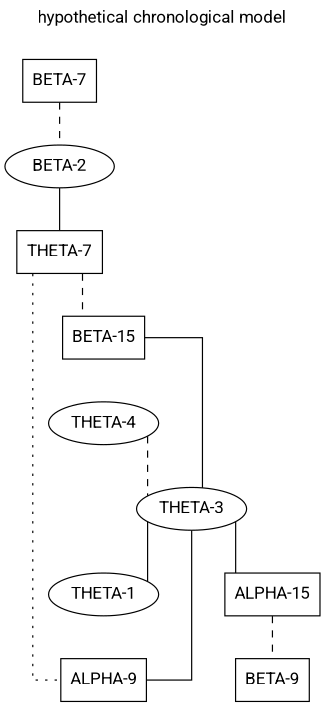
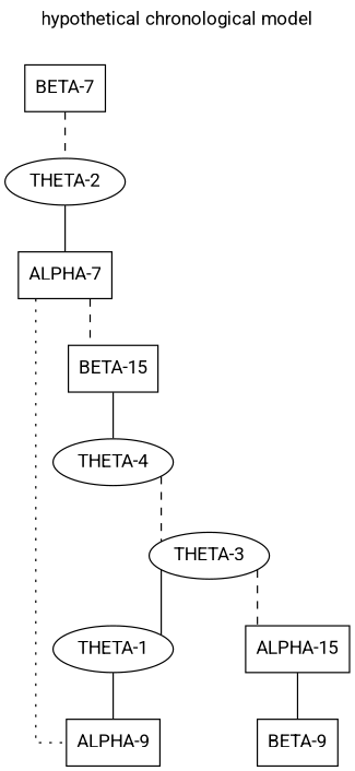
  digraph {
    fontcolor="/x11/black"
    fontname=Roboto
    fontsize=14
    label="hypothetical chronological model"
    labelloc=t
    splines=ortho
    node [color="/x11/black" fillcolor="/x11/white" fontcolor="/x11/black" fontname=Roboto fontsize=14 shape=box style=filled]
    edge [arrowhead=none color="/x11/black" fontcolor="/x11/black" fontname=Roboto fontsize=14 style=solid]
    "THETA-1" [shape=oval]
    "ALPHA-9"
-   "ALPHA-7" [label="THETA-7"]
+   "ALPHA-7"
    "BETA-15"
    "THETA-4" [shape=oval]
-   "THETA-2" [shape=oval label="BETA-2"]
+   "THETA-2" [shape=oval]
    "BETA-7"
    "ALPHA-15"
    "BETA-9"
    "THETA-3" [shape=oval]
-   "THETA-3" -> "ALPHA-9"
+   "THETA-1" -> "ALPHA-9"
    "ALPHA-7" -> "ALPHA-9" [style=dotted]
    "ALPHA-7" -> "BETA-15" [style=dashed]
-   "BETA-15" -> "THETA-3"
+   "BETA-15" -> "THETA-4"
    "THETA-4" -> "THETA-3" [style=dashed]
    "THETA-2" -> "ALPHA-7"
    "BETA-7" -> "THETA-2" [style=dashed]
-   "ALPHA-15" -> "BETA-9" [style=dashed]
+   "ALPHA-15" -> "BETA-9"
    "THETA-3" -> "THETA-1"
-   "THETA-3" -> "ALPHA-15"
+   "THETA-3" -> "ALPHA-15" [style=dashed]
  }
